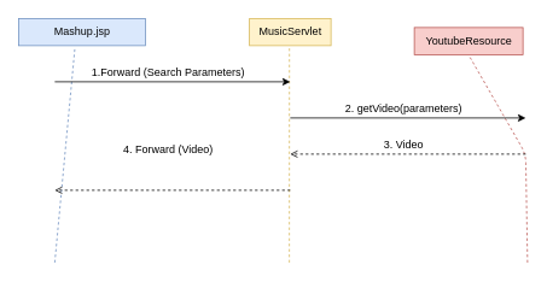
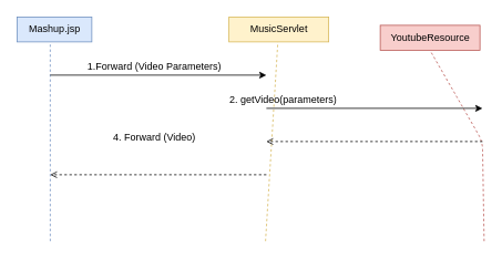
  <mxCell id="0" />
  <mxCell id="1" parent="0" />
- <mxCell id="2" value="Mashup.jsp" style="text;html=1;align=center;verticalAlign=middle;resizable=0;points=[];autosize=1;fillColor=#dae8fc;strokeColor=#6c8ebf;spacing=4;" vertex="1" parent="1"><mxGeometry x="20" y="20" width="140" height="30" as="geometry" /></mxCell>
- <mxCell id="3" value="MusicServlet" style="text;html=1;align=center;verticalAlign=middle;resizable=0;points=[];autosize=1;labelBackgroundColor=none;fillColor=#fff2cc;strokeColor=#d6b656;spacing=3;spacingBottom=0;spacingLeft=0;" vertex="1" parent="1"><mxGeometry x="275" y="20" width="90" height="30" as="geometry" /></mxCell>
+ <mxCell id="2" value="Mashup.jsp" style="text;html=1;align=center;verticalAlign=middle;resizable=0;points=[];autosize=1;fillColor=#dae8fc;strokeColor=#6c8ebf;spacing=4;" vertex="1" parent="1"><mxGeometry x="20" y="20" width="90" height="30" as="geometry" /></mxCell>
+ <mxCell id="3" value="MusicServlet" style="text;html=1;align=center;verticalAlign=middle;resizable=0;points=[];autosize=1;labelBackgroundColor=none;fillColor=#fff2cc;strokeColor=#d6b656;spacing=3;spacingBottom=0;spacingLeft=0;" vertex="1" parent="1"><mxGeometry x="275" y="20" width="120" height="30" as="geometry" /></mxCell>
  <mxCell id="4" value="YoutubeResource" style="text;html=1;align=center;verticalAlign=middle;resizable=0;points=[];autosize=1;fillColor=#f8cecc;strokeColor=#b85450;spacing=3;" vertex="1" parent="1"><mxGeometry x="457" y="30" width="120" height="30" as="geometry" /></mxCell>
  <mxCell id="5" value="" style="endArrow=none;dashed=1;html=1;entryX=0.444;entryY=1.105;entryDx=0;entryDy=0;entryPerimeter=0;fillColor=#dae8fc;strokeColor=#6c8ebf;" edge="1" parent="1" target="2"><mxGeometry width="50" height="50" relative="1" as="geometry"><mxPoint x="60" y="290" as="sourcePoint" /><mxPoint x="340" y="240" as="targetPoint" /></mxGeometry></mxCell>
  <mxCell id="6" value="" style="endArrow=none;dashed=1;html=1;entryX=0.49;entryY=1.01;entryDx=0;entryDy=0;entryPerimeter=0;fillColor=#fff2cc;strokeColor=#d6b656;" edge="1" parent="1" target="3"><mxGeometry width="50" height="50" relative="1" as="geometry"><mxPoint x="319" y="290" as="sourcePoint" /><mxPoint x="340" y="240" as="targetPoint" /></mxGeometry></mxCell>
  <mxCell id="7" value="" style="endArrow=none;dashed=1;html=1;entryX=0.5;entryY=1.01;entryDx=0;entryDy=0;entryPerimeter=0;fillColor=#f8cecc;strokeColor=#b85450;" edge="1" parent="1" target="4"><mxGeometry width="50" height="50" relative="1" as="geometry"><mxPoint x="582" y="290" as="sourcePoint" /><mxPoint x="340" y="240" as="targetPoint" /><Array as="points"><mxPoint x="580" y="170" /></Array></mxGeometry></mxCell>
  <mxCell id="8" value="" style="endArrow=classic;html=1;" edge="1" parent="1"><mxGeometry width="50" height="50" relative="1" as="geometry"><mxPoint x="60" y="90" as="sourcePoint" /><mxPoint x="320" y="90" as="targetPoint" /></mxGeometry></mxCell>
  <mxCell id="9" value="" style="endArrow=classic;html=1;" edge="1" parent="1"><mxGeometry width="50" height="50" relative="1" as="geometry"><mxPoint x="320" y="130" as="sourcePoint" /><mxPoint x="580" y="130" as="targetPoint" /></mxGeometry></mxCell>
  <mxCell id="10" value="" style="endArrow=open;html=1;dashed=1;endFill=0;" edge="1" parent="1"><mxGeometry width="50" height="50" relative="1" as="geometry"><mxPoint x="580" y="170" as="sourcePoint" /><mxPoint x="320" y="170" as="targetPoint" /></mxGeometry></mxCell>
  <mxCell id="11" value="" style="endArrow=open;html=1;dashed=1;endFill=0;" edge="1" parent="1"><mxGeometry width="50" height="50" relative="1" as="geometry"><mxPoint x="320" y="210" as="sourcePoint" /><mxPoint x="60" y="210" as="targetPoint" /></mxGeometry></mxCell>
- <mxCell id="12" value="1.Forward (Search Parameters)" style="text;html=1;align=center;verticalAlign=middle;resizable=0;points=[];autosize=1;" vertex="1" parent="1"><mxGeometry x="90" y="70" width="190" height="20" as="geometry" /></mxCell>
+ <mxCell id="12" value="1.Forward (Video Parameters)" style="text;html=1;align=center;verticalAlign=middle;resizable=0;points=[];autosize=1;" vertex="1" parent="1"><mxGeometry x="90" y="70" width="190" height="20" as="geometry" /></mxCell>
  <mxCell id="13" value="4. Forward (Video)" style="text;html=1;align=center;verticalAlign=middle;resizable=0;points=[];autosize=1;" vertex="1" parent="1"><mxGeometry x="125" y="155" width="120" height="20" as="geometry" /></mxCell>
- <mxCell id="14" value="2. getVideo(parameters)" style="text;html=1;align=center;verticalAlign=middle;resizable=0;points=[];autosize=1;" vertex="1" parent="1"><mxGeometry x="370" y="110" width="150" height="20" as="geometry" /></mxCell>
- <mxCell id="15" value="3. Video" style="text;html=1;align=center;verticalAlign=middle;resizable=0;points=[];autosize=1;" vertex="1" parent="1"><mxGeometry x="415" y="150" width="60" height="20" as="geometry" /></mxCell>
+ <mxCell id="14" value="2. getVideo(parameters)" style="text;html=1;align=center;verticalAlign=middle;resizable=0;points=[];autosize=1;" vertex="1" parent="1"><mxGeometry x="265" y="110" width="150" height="20" as="geometry" /></mxCell>
